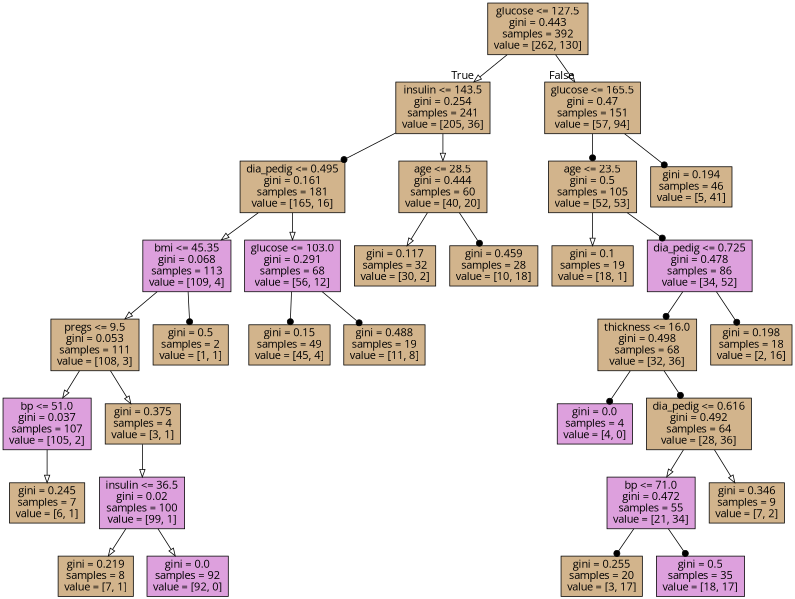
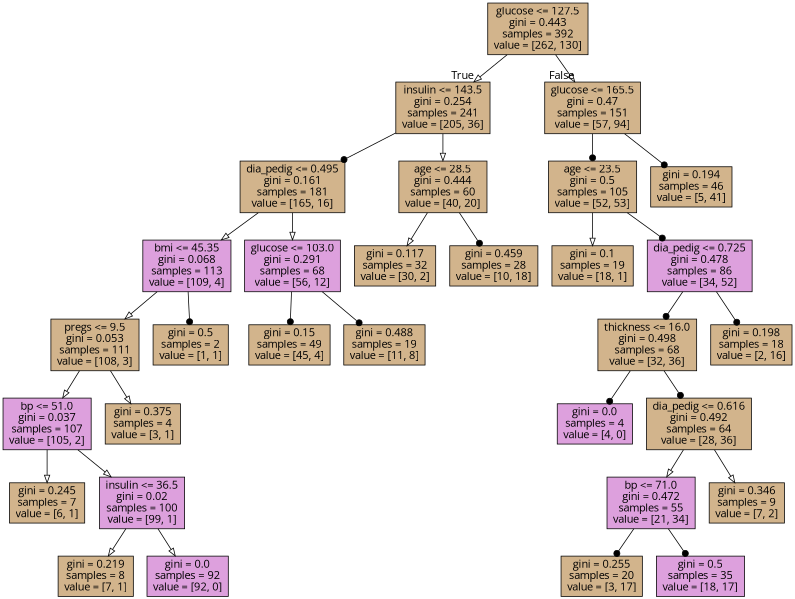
  digraph {
    fontname="Open Sans"
    node [fillcolor=tan fontname="Open Sans" shape=box style=filled]
    edge [arrowhead=onormal fontname="Open Sans"]
    n1 [label="glucose <= 127.5\ngini = 0.443\nsamples = 392\nvalue = [262, 130]"]
    n2 [label="insulin <= 143.5\ngini = 0.254\nsamples = 241\nvalue = [205, 36]"]
    n3 [label="glucose <= 165.5\ngini = 0.47\nsamples = 151\nvalue = [57, 94]"]
    n4 [label="dia_pedig <= 0.495\ngini = 0.161\nsamples = 181\nvalue = [165, 16]"]
    n5 [label="age <= 28.5\ngini = 0.444\nsamples = 60\nvalue = [40, 20]"]
    n6 [label="age <= 23.5\ngini = 0.5\nsamples = 105\nvalue = [52, 53]"]
    n7 [label="gini = 0.194\nsamples = 46\nvalue = [5, 41]"]
    n8 [fillcolor=plum label="bmi <= 45.35\ngini = 0.068\nsamples = 113\nvalue = [109, 4]"]
    n9 [fillcolor=plum label="glucose <= 103.0\ngini = 0.291\nsamples = 68\nvalue = [56, 12]"]
    n10 [label="gini = 0.117\nsamples = 32\nvalue = [30, 2]"]
    n11 [label="gini = 0.459\nsamples = 28\nvalue = [10, 18]"]
    n12 [label="pregs <= 9.5\ngini = 0.053\nsamples = 111\nvalue = [108, 3]"]
    n13 [label="gini = 0.5\nsamples = 2\nvalue = [1, 1]"]
    n14 [label="gini = 0.15\nsamples = 49\nvalue = [45, 4]"]
    n15 [label="gini = 0.488\nsamples = 19\nvalue = [11, 8]"]
    n16 [fillcolor=plum label="bp <= 51.0\ngini = 0.037\nsamples = 107\nvalue = [105, 2]"]
    n17 [label="gini = 0.375\nsamples = 4\nvalue = [3, 1]"]
    n18 [label="gini = 0.245\nsamples = 7\nvalue = [6, 1]"]
    n19 [fillcolor=plum label="insulin <= 36.5\ngini = 0.02\nsamples = 100\nvalue = [99, 1]"]
    n20 [label="gini = 0.219\nsamples = 8\nvalue = [7, 1]"]
    n21 [fillcolor=plum label="gini = 0.0\nsamples = 92\nvalue = [92, 0]"]
    n22 [label="gini = 0.1\nsamples = 19\nvalue = [18, 1]"]
    n23 [fillcolor=plum label="dia_pedig <= 0.725\ngini = 0.478\nsamples = 86\nvalue = [34, 52]"]
    n24 [label="thickness <= 16.0\ngini = 0.498\nsamples = 68\nvalue = [32, 36]"]
    n25 [label="gini = 0.198\nsamples = 18\nvalue = [2, 16]"]
    n26 [fillcolor=plum label="gini = 0.0\nsamples = 4\nvalue = [4, 0]"]
    n27 [label="dia_pedig <= 0.616\ngini = 0.492\nsamples = 64\nvalue = [28, 36]"]
    n28 [fillcolor=plum label="bp <= 71.0\ngini = 0.472\nsamples = 55\nvalue = [21, 34]"]
    n29 [label="gini = 0.346\nsamples = 9\nvalue = [7, 2]"]
    n30 [label="gini = 0.255\nsamples = 20\nvalue = [3, 17]"]
    n31 [fillcolor=plum label="gini = 0.5\nsamples = 35\nvalue = [18, 17]"]
    n1 -> n2 [headlabel=True labelangle=45 labeldistance=2.5]
    n1 -> n3 [headlabel=False labelangle=-45 labeldistance=2.5]
    n2 -> n4 [arrowhead=dot]
    n2 -> n5
    n3 -> n6 [arrowhead=dot]
    n3 -> n7 [arrowhead=dot]
    n4 -> n8
    n4 -> n9
    n5 -> n10
    n5 -> n11 [arrowhead=dot]
    n6 -> n22
    n6 -> n23 [arrowhead=dot]
    n8 -> n12
    n8 -> n13 [arrowhead=dot]
    n9 -> n14 [arrowhead=dot]
    n9 -> n15 [arrowhead=dot]
    n12 -> n16
    n12 -> n17
    n16 -> n18
-   n17 -> n19
+   n16 -> n19
    n19 -> n20
    n19 -> n21
    n23 -> n24 [arrowhead=dot]
    n23 -> n25 [arrowhead=dot]
    n24 -> n26 [arrowhead=dot]
    n24 -> n27 [arrowhead=dot]
    n27 -> n28
    n27 -> n29
    n28 -> n30 [arrowhead=dot]
    n28 -> n31 [arrowhead=dot]
  }
